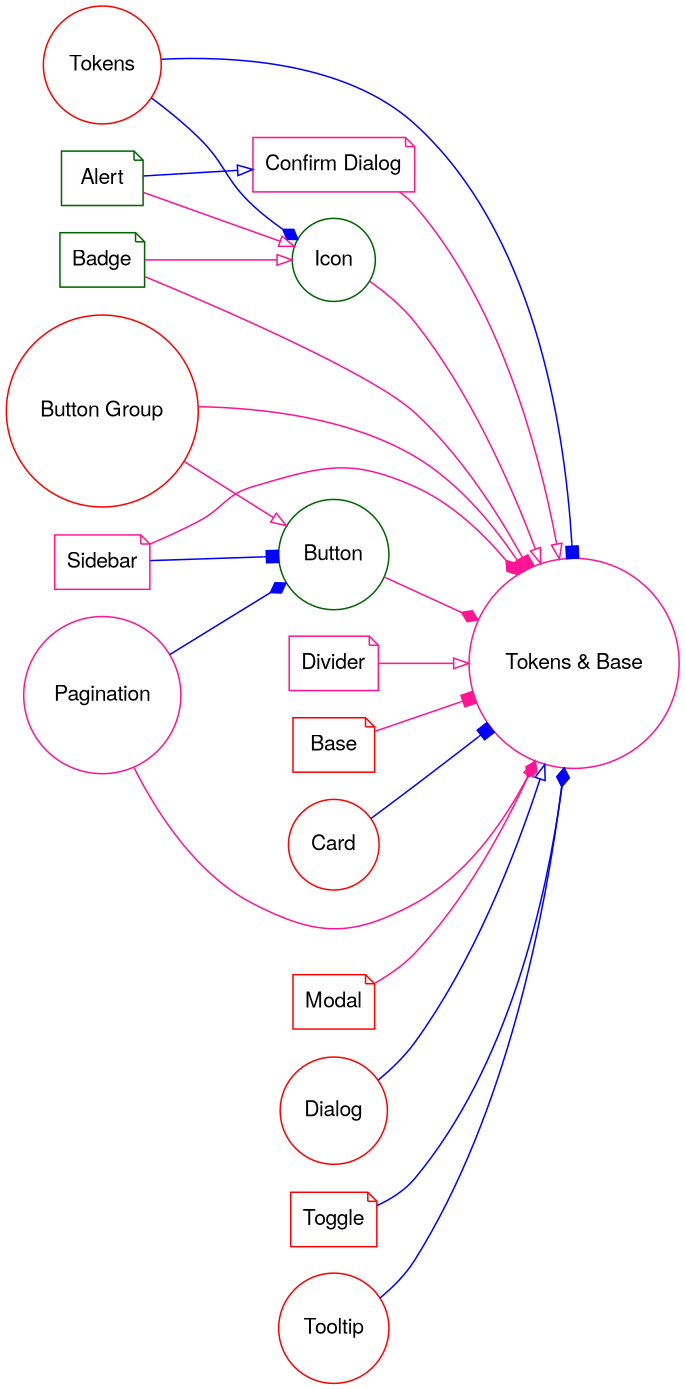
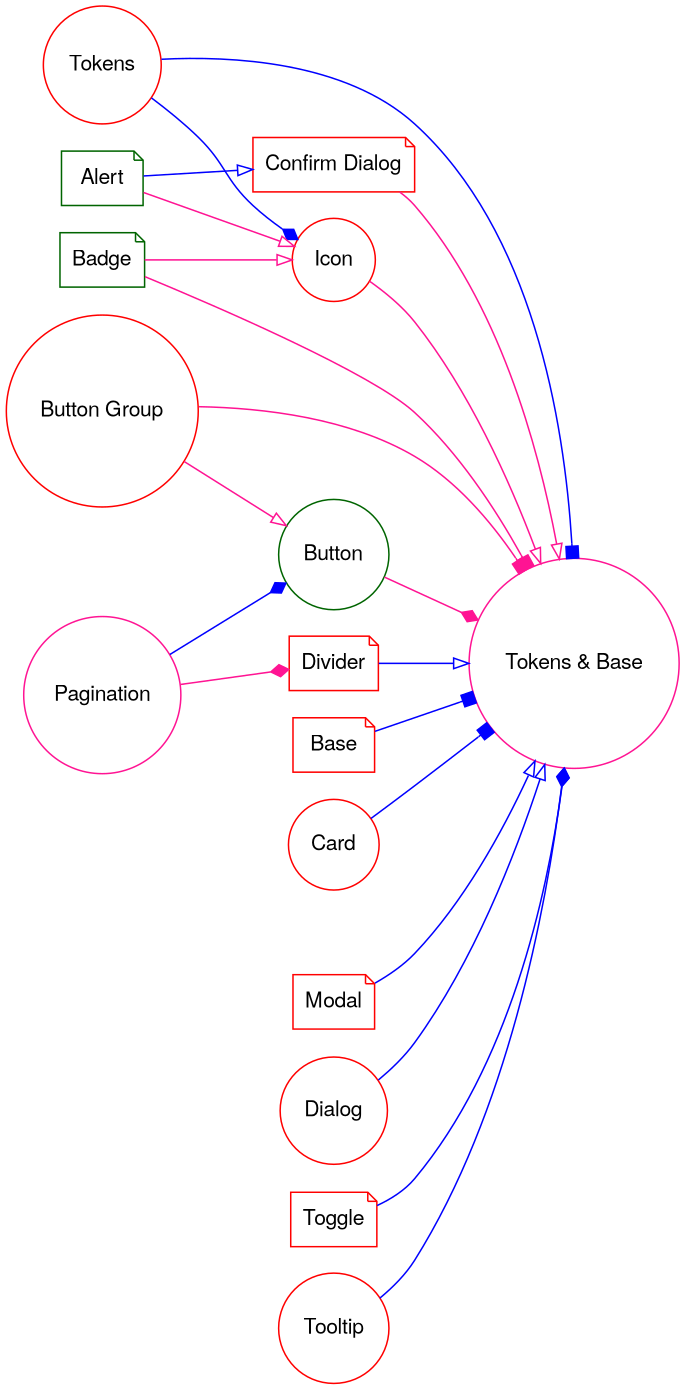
  digraph {
    fontname="Helvetica,Arial,sans-serif"
    rankdir=LR
    node [color=red fontname="Helvetica,Arial,sans-serif" shape=circle]
    edge [arrowhead=onormal color=deeppink fontname="Helvetica,Arial,sans-serif"]
    n1 [label=Tokens]
    "Tokens & Base" [color=deeppink]
-   Icon [color=darkgreen]
+   Icon
    Alert [color=darkgreen shape=note]
-   "Confirm Dialog" [color=deeppink shape=note]
+   "Confirm Dialog" [shape=note]
    Badge [color=darkgreen shape=note]
    Button [color=darkgreen]
    "Button Group"
-   Sidebar [color=deeppink shape=note]
    Pagination [color=deeppink]
    n11 [label=Base shape=note]
    Card
-   Divider [color=deeppink shape=note]
+   Divider [shape=note]
    Modal [shape=note]
    n15 [label=Dialog]
    Toggle [shape=note]
    Tooltip
    n1 -> "Tokens & Base" [arrowhead=box color=blue]
    n1 -> Icon [arrowhead=diamond color=blue]
    Icon -> "Tokens & Base"
    Alert -> Icon
    Alert -> "Confirm Dialog" [color=blue]
    "Confirm Dialog" -> "Tokens & Base"
    Badge -> "Tokens & Base" [arrowhead=box]
    Badge -> Icon
    Button -> "Tokens & Base" [arrowhead=diamond]
    "Button Group" -> "Tokens & Base" [arrowhead=box]
    "Button Group" -> Button
-   Sidebar -> "Tokens & Base" [arrowhead=diamond]
-   Sidebar -> Button [arrowhead=box color=blue]
-   Pagination -> "Tokens & Base" [arrowhead=diamond]
+   Pagination -> Divider [arrowhead=diamond]
    Pagination -> Button [arrowhead=diamond color=blue]
-   n11 -> "Tokens & Base" [arrowhead=box]
+   n11 -> "Tokens & Base" [arrowhead=box color=blue]
    Card -> "Tokens & Base" [arrowhead=box color=blue]
-   Divider -> "Tokens & Base"
-   Modal -> "Tokens & Base"
+   Divider -> "Tokens & Base" [color=blue]
+   Modal -> "Tokens & Base" [color=blue]
    n15 -> "Tokens & Base" [color=blue]
    Toggle -> "Tokens & Base" [arrowhead=diamond color=blue]
    Tooltip -> "Tokens & Base" [arrowhead=diamond color=blue]
  }
